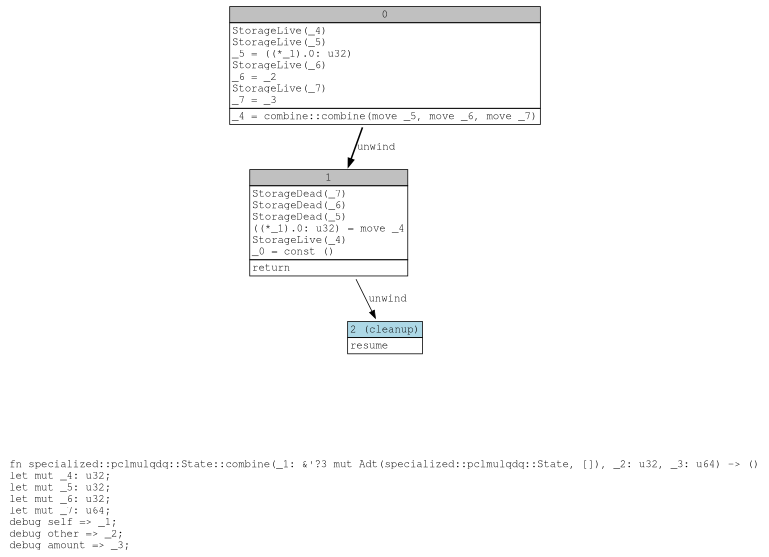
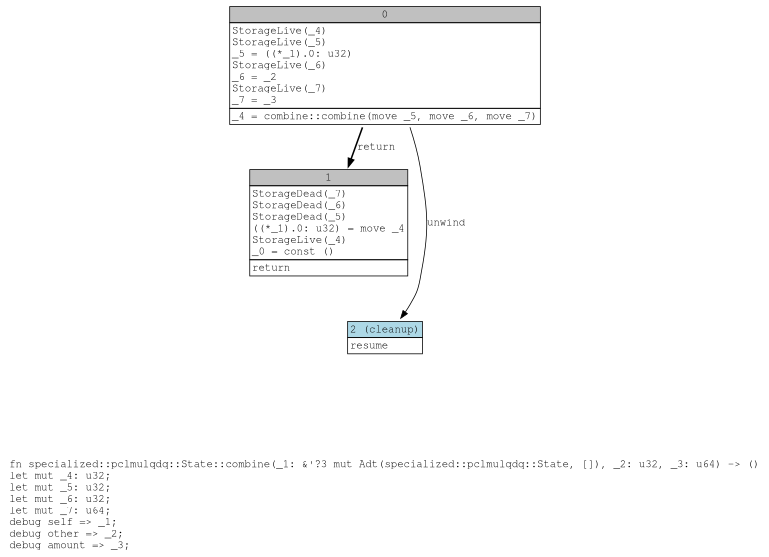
  digraph {
    fontname="Courier, monospace"
    label=<fn specialized::pclmulqdq::State::combine(_1: &amp;'?3 mut Adt(specialized::pclmulqdq::State, []), _2: u32, _3: u64) -&gt; ()<br align="left"/>let mut _4: u32;<br align="left"/>let mut _5: u32;<br align="left"/>let mut _6: u32;<br align="left"/>let mut _7: u64;<br align="left"/>debug self =&gt; _1;<br align="left"/>debug other =&gt; _2;<br align="left"/>debug amount =&gt; _3;<br align="left"/>>
    node [fontname="Courier, monospace" shape=none]
    edge [arrowhead=normal fontname="Courier, monospace"]
    n1 [label=<<table border="0" cellborder="1" cellspacing="0"><tr><td bgcolor="gray" align="center" colspan="1">0</td></tr><tr><td align="left" balign="left">StorageLive(_4)<br/>StorageLive(_5)<br/>_5 = ((*_1).0: u32)<br/>StorageLive(_6)<br/>_6 = _2<br/>StorageLive(_7)<br/>_7 = _3<br/></td></tr><tr><td align="left">_4 = combine::combine(move _5, move _6, move _7)</td></tr></table>>]
    n2 [label=<<table border="0" cellborder="1" cellspacing="0"><tr><td bgcolor="gray" align="center" colspan="1">1</td></tr><tr><td align="left" balign="left">StorageDead(_7)<br/>StorageDead(_6)<br/>StorageDead(_5)<br/>((*_1).0: u32) = move _4<br/>StorageLive(_4)<br/>_0 = const ()<br/></td></tr><tr><td align="left">return</td></tr></table>>]
    n3 [label=<<table border="0" cellborder="1" cellspacing="0"><tr><td bgcolor="lightblue" align="center" colspan="1">2 (cleanup)</td></tr><tr><td align="left">resume</td></tr></table>>]
-   n1 -> n2 [label=unwind style=bold]
-   n2 -> n3 [label=unwind style=solid]
+   n1 -> n2 [label=return style=bold]
+   n1 -> n3 [label=unwind style=solid]
  }
